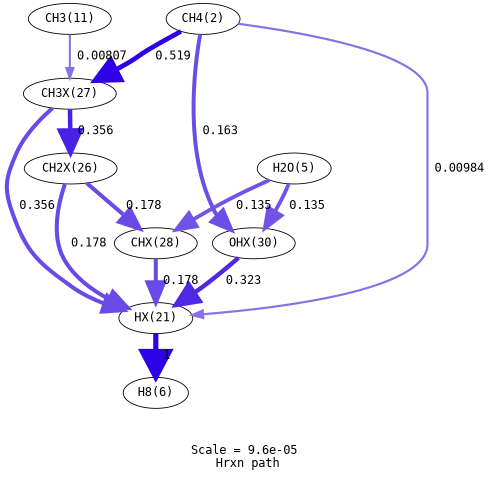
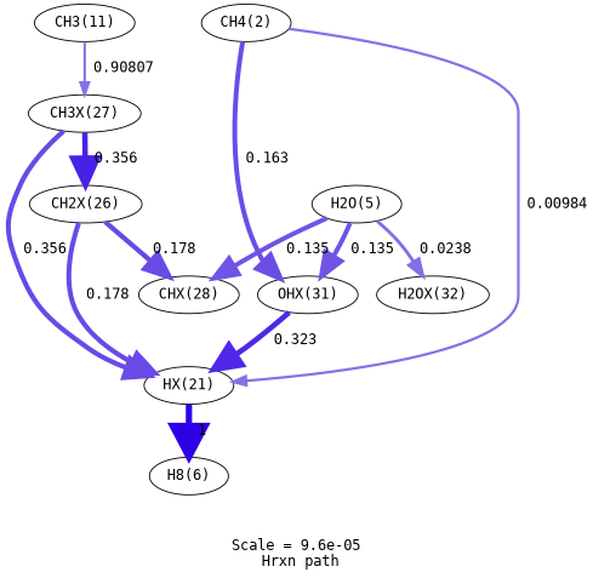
  digraph {
    fontname="DejaVu Sans Mono"
    label="Scale = 9.6e-05\l Hrxn path"
    node [fontname="DejaVu Sans Mono"]
    edge [arrowsize=2.35 color="0.7, 0.678, 0.9" fontname="DejaVu Sans Mono" penwidth=4.7]
    n1 [label="HX(21)"]
    n2 [label="H8(6)"]
    n3 [label="CH4(2)"]
    n4 [label="CH3X(27)"]
-   n5 [label="OHX(30)"]
+   n5 [label="OHX(31)"]
    n6 [label="CH2X(26)"]
    n7 [label="CHX(28)"]
    n8 [label="H2O(5)"]
+   n9 [label="H2OX(32)"]
    n10 [label="CH3(11)"]
    n1 -> n2 [arrowsize=3 color="0.7, 1.5, 0.9" label=" 1" penwidth=6]
    n3 -> n1 [arrowsize=1.26 color="0.7, 0.51, 0.9" label=" 0.00984" penwidth=2.51]
-   n3 -> n4 [arrowsize=2.75 color="0.7, 1.02, 0.9" label=" 0.519" penwidth=5.51]
    n3 -> n5 [arrowsize=2.32 color="0.7, 0.663, 0.9" label=" 0.163" penwidth=4.63]
    n4 -> n1 [label=" 0.356"]
    n4 -> n6 [arrowsize=2.61 color="0.7, 0.856, 0.9" label=" 0.356" penwidth=5.22]
    n5 -> n1 [arrowsize=2.57 color="0.7, 0.823, 0.9" label=" 0.323" penwidth=5.15]
    n6 -> n1 [label=" 0.178"]
    n6 -> n7 [label=" 0.178"]
-   n7 -> n1 [label=" 0.178"]
    n8 -> n5 [arrowsize=2.24 color="0.7, 0.635, 0.9" label=" 0.135" penwidth=4.49]
    n8 -> n7 [arrowsize=2.24 color="0.7, 0.635, 0.9" label=" 0.135" penwidth=4.49]
-   n10 -> n4 [arrowsize=1.18 color="0.7, 0.508, 0.9" label=" 0.00807" penwidth=2.36]
+   n8 -> n9 [arrowsize=1.59 color="0.7, 0.524, 0.9" label=" 0.0238" penwidth=3.18]
+   n10 -> n4 [arrowsize=1.18 color="0.7, 0.508, 0.9" label=" 0.90807" penwidth=2.36]
  }
